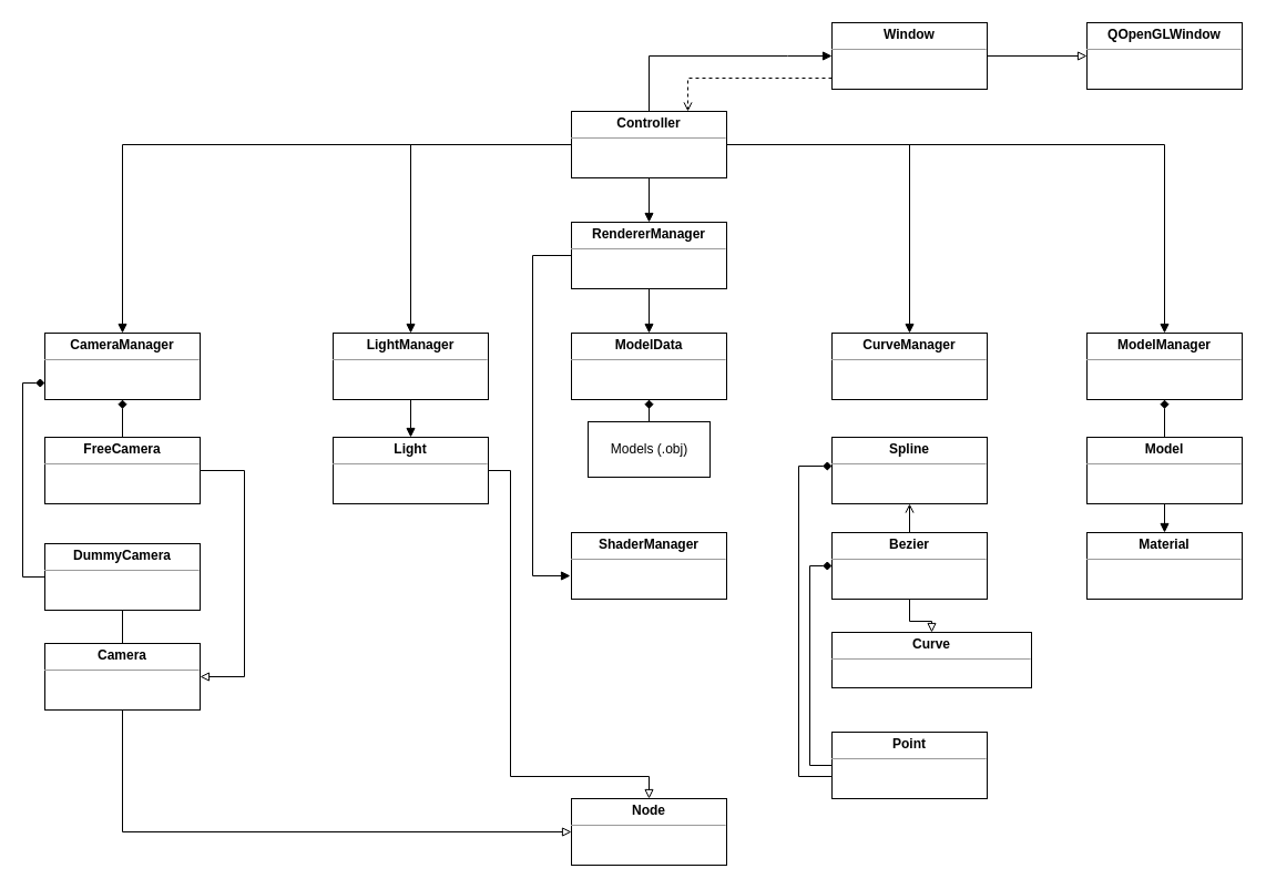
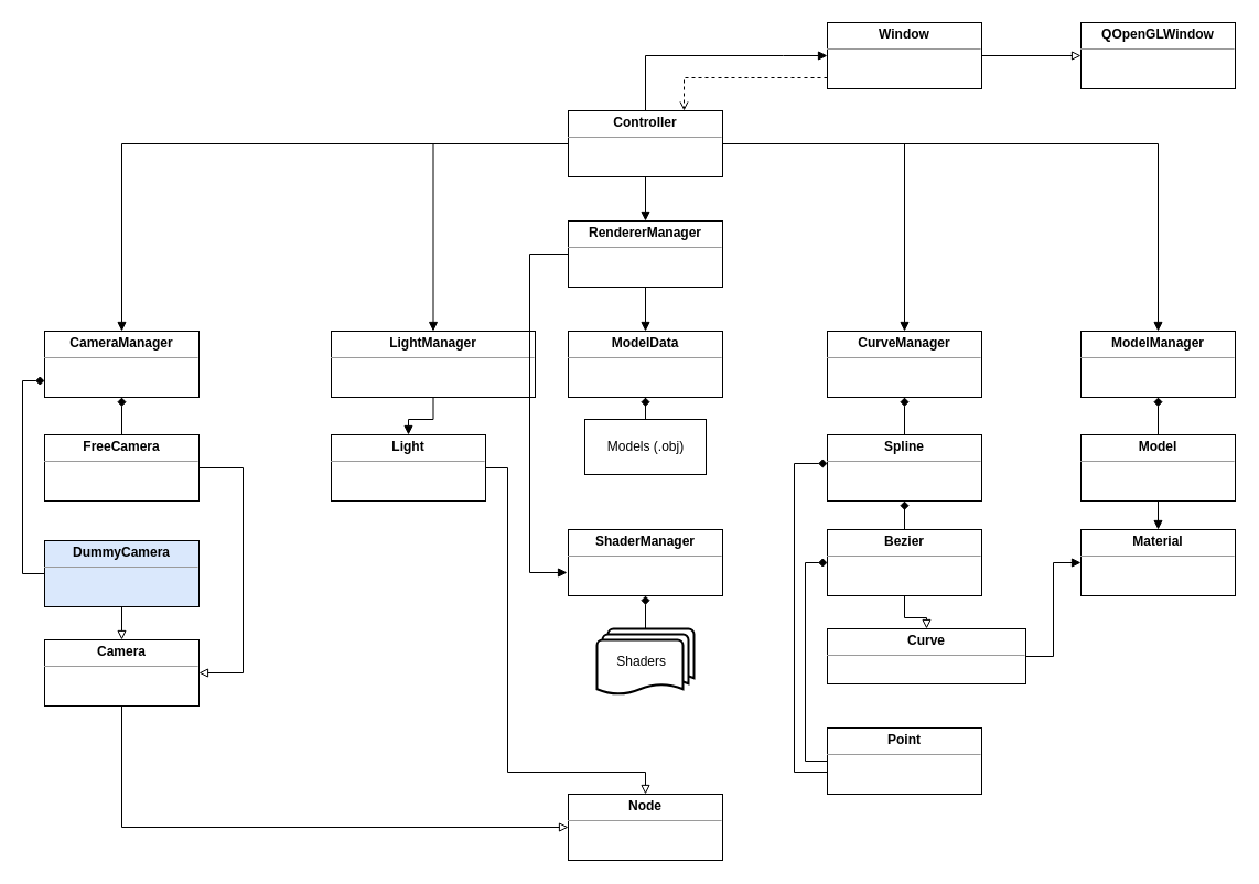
  <mxCell id="0" />
  <mxCell id="1" parent="0" />
  <mxCell id="2" style="edgeStyle=orthogonalEdgeStyle;rounded=0;orthogonalLoop=1;jettySize=auto;html=1;endArrow=block;endFill=1;" parent="1" source="8" edge="1"><mxGeometry relative="1" as="geometry"><mxPoint x="750" y="50" as="targetPoint" /><Array as="points"><mxPoint x="710" y="50" /><mxPoint x="710" y="50" /></Array></mxGeometry></mxCell>
  <mxCell id="3" style="edgeStyle=orthogonalEdgeStyle;rounded=0;orthogonalLoop=1;jettySize=auto;html=1;entryX=0.5;entryY=0;entryDx=0;entryDy=0;endArrow=block;endFill=1;" parent="1" source="8" target="20" edge="1"><mxGeometry relative="1" as="geometry" /></mxCell>
  <mxCell id="4" style="edgeStyle=orthogonalEdgeStyle;rounded=0;orthogonalLoop=1;jettySize=auto;html=1;endArrow=block;endFill=1;" parent="1" source="8" target="15" edge="1"><mxGeometry relative="1" as="geometry" /></mxCell>
  <mxCell id="5" style="edgeStyle=orthogonalEdgeStyle;rounded=0;orthogonalLoop=1;jettySize=auto;html=1;entryX=0.5;entryY=0;entryDx=0;entryDy=0;endArrow=block;endFill=1;" parent="1" source="8" target="13" edge="1"><mxGeometry relative="1" as="geometry" /></mxCell>
  <mxCell id="6" style="edgeStyle=orthogonalEdgeStyle;rounded=0;orthogonalLoop=1;jettySize=auto;html=1;entryX=0.5;entryY=0;entryDx=0;entryDy=0;endArrow=block;endFill=1;" parent="1" source="8" target="17" edge="1"><mxGeometry relative="1" as="geometry" /></mxCell>
  <mxCell id="7" style="edgeStyle=orthogonalEdgeStyle;rounded=0;orthogonalLoop=1;jettySize=auto;html=1;endArrow=block;endFill=1;" parent="1" source="8" target="16" edge="1"><mxGeometry relative="1" as="geometry" /></mxCell>
  <mxCell id="8" value="&lt;p style=&quot;margin:0px;margin-top:4px;text-align:center;&quot;&gt;&lt;b&gt;Controller&lt;/b&gt;&lt;/p&gt;&lt;hr size=&quot;1&quot;&gt;&lt;div style=&quot;height:2px;&quot;&gt;&lt;/div&gt;" style="verticalAlign=top;align=left;overflow=fill;fontSize=12;fontFamily=Helvetica;html=1;rounded=0;" parent="1" vertex="1"><mxGeometry x="515" y="100" width="140" height="60" as="geometry" /></mxCell>
  <mxCell id="9" style="edgeStyle=orthogonalEdgeStyle;rounded=0;orthogonalLoop=1;jettySize=auto;html=1;entryX=0;entryY=0.5;entryDx=0;entryDy=0;endArrow=block;endFill=0;" parent="1" source="11" target="12" edge="1"><mxGeometry relative="1" as="geometry" /></mxCell>
  <mxCell id="10" style="edgeStyle=orthogonalEdgeStyle;rounded=0;orthogonalLoop=1;jettySize=auto;html=1;entryX=0.75;entryY=0;entryDx=0;entryDy=0;endArrow=open;endFill=0;dashed=1;" parent="1" source="11" target="8" edge="1"><mxGeometry relative="1" as="geometry"><Array as="points"><mxPoint x="620" y="70" /></Array></mxGeometry></mxCell>
  <mxCell id="11" value="&lt;p style=&quot;margin:0px;margin-top:4px;text-align:center;&quot;&gt;&lt;b&gt;Window&lt;/b&gt;&lt;/p&gt;&lt;hr size=&quot;1&quot;&gt;&lt;div style=&quot;height:2px;&quot;&gt;&lt;/div&gt;" style="verticalAlign=top;align=left;overflow=fill;fontSize=12;fontFamily=Helvetica;html=1;rounded=0;" parent="1" vertex="1"><mxGeometry x="750" y="20" width="140" height="60" as="geometry" /></mxCell>
  <mxCell id="12" value="&lt;p style=&quot;margin:0px;margin-top:4px;text-align:center;&quot;&gt;&lt;b&gt;QOpenGLWindow&lt;/b&gt;&lt;br&gt;&lt;/p&gt;&lt;hr size=&quot;1&quot;&gt;&lt;div style=&quot;height:2px;&quot;&gt;&lt;/div&gt;" style="verticalAlign=top;align=left;overflow=fill;fontSize=12;fontFamily=Helvetica;html=1;rounded=0;" parent="1" vertex="1"><mxGeometry x="980" y="20" width="140" height="60" as="geometry" /></mxCell>
  <mxCell id="13" value="&lt;p style=&quot;margin:0px;margin-top:4px;text-align:center;&quot;&gt;&lt;b&gt;CameraManager&lt;/b&gt;&lt;/p&gt;&lt;hr size=&quot;1&quot;&gt;&lt;div style=&quot;height:2px;&quot;&gt;&lt;/div&gt;" style="verticalAlign=top;align=left;overflow=fill;fontSize=12;fontFamily=Helvetica;html=1;rounded=0;" parent="1" vertex="1"><mxGeometry x="40" y="300" width="140" height="60" as="geometry" /></mxCell>
  <mxCell id="14" value="" style="edgeStyle=orthogonalEdgeStyle;rounded=0;orthogonalLoop=1;jettySize=auto;html=1;endArrow=block;endFill=1;" parent="1" source="15" target="30" edge="1"><mxGeometry relative="1" as="geometry" /></mxCell>
- <mxCell id="15" value="&lt;p style=&quot;margin:0px;margin-top:4px;text-align:center;&quot;&gt;&lt;b&gt;LightManager&lt;/b&gt;&lt;/p&gt;&lt;hr size=&quot;1&quot;&gt;&lt;div style=&quot;height:2px;&quot;&gt;&lt;/div&gt;" style="verticalAlign=top;align=left;overflow=fill;fontSize=12;fontFamily=Helvetica;html=1;rounded=0;" parent="1" vertex="1"><mxGeometry x="300" y="300" width="140" height="60" as="geometry" /></mxCell>
+ <mxCell id="15" value="&lt;p style=&quot;margin:0px;margin-top:4px;text-align:center;&quot;&gt;&lt;b&gt;LightManager&lt;/b&gt;&lt;/p&gt;&lt;hr size=&quot;1&quot;&gt;&lt;div style=&quot;height:2px;&quot;&gt;&lt;/div&gt;" style="verticalAlign=top;align=left;overflow=fill;fontSize=12;fontFamily=Helvetica;html=1;rounded=0;" parent="1" vertex="1"><mxGeometry x="300" y="300" width="185" height="60" as="geometry" /></mxCell>
  <mxCell id="16" value="&lt;p style=&quot;margin:0px;margin-top:4px;text-align:center;&quot;&gt;&lt;b&gt;ModelManager&lt;/b&gt;&lt;/p&gt;&lt;hr size=&quot;1&quot;&gt;&lt;div style=&quot;height:2px;&quot;&gt;&lt;/div&gt;" style="verticalAlign=top;align=left;overflow=fill;fontSize=12;fontFamily=Helvetica;html=1;rounded=0;" parent="1" vertex="1"><mxGeometry x="980" y="300" width="140" height="60" as="geometry" /></mxCell>
  <mxCell id="17" value="&lt;p style=&quot;margin:0px;margin-top:4px;text-align:center;&quot;&gt;&lt;b&gt;CurveManager&lt;/b&gt;&lt;/p&gt;&lt;hr size=&quot;1&quot;&gt;&lt;div style=&quot;height:2px;&quot;&gt;&lt;/div&gt;" style="verticalAlign=top;align=left;overflow=fill;fontSize=12;fontFamily=Helvetica;html=1;rounded=0;" parent="1" vertex="1"><mxGeometry x="750" y="300" width="140" height="60" as="geometry" /></mxCell>
  <mxCell id="18" style="edgeStyle=orthogonalEdgeStyle;rounded=0;orthogonalLoop=1;jettySize=auto;html=1;endArrow=block;endFill=1;" parent="1" source="20" target="31" edge="1"><mxGeometry relative="1" as="geometry" /></mxCell>
  <mxCell id="19" style="edgeStyle=orthogonalEdgeStyle;rounded=0;orthogonalLoop=1;jettySize=auto;html=1;entryX=-0.007;entryY=0.65;entryDx=0;entryDy=0;entryPerimeter=0;endArrow=block;endFill=1;" parent="1" source="20" target="32" edge="1"><mxGeometry relative="1" as="geometry"><Array as="points"><mxPoint x="480" y="230" /><mxPoint x="480" y="519" /></Array></mxGeometry></mxCell>
  <mxCell id="20" value="&lt;p style=&quot;margin:0px;margin-top:4px;text-align:center;&quot;&gt;&lt;b&gt;RendererManager&lt;/b&gt;&lt;/p&gt;&lt;hr size=&quot;1&quot;&gt;&lt;div style=&quot;height:2px;&quot;&gt;&lt;/div&gt;" style="verticalAlign=top;align=left;overflow=fill;fontSize=12;fontFamily=Helvetica;html=1;rounded=0;" parent="1" vertex="1"><mxGeometry x="515" y="200" width="140" height="60" as="geometry" /></mxCell>
  <mxCell id="21" style="edgeStyle=orthogonalEdgeStyle;rounded=0;orthogonalLoop=1;jettySize=auto;html=1;entryX=0.5;entryY=1;entryDx=0;entryDy=0;endArrow=diamond;endFill=1;" parent="1" source="23" target="13" edge="1"><mxGeometry relative="1" as="geometry" /></mxCell>
  <mxCell id="22" style="edgeStyle=orthogonalEdgeStyle;rounded=0;orthogonalLoop=1;jettySize=auto;html=1;entryX=1;entryY=0.5;entryDx=0;entryDy=0;endArrow=block;endFill=0;" parent="1" source="23" target="28" edge="1"><mxGeometry relative="1" as="geometry"><Array as="points"><mxPoint x="220" y="424" /><mxPoint x="220" y="610" /></Array></mxGeometry></mxCell>
  <mxCell id="23" value="&lt;p style=&quot;margin:0px;margin-top:4px;text-align:center;&quot;&gt;&lt;b&gt;FreeCamera&lt;/b&gt;&lt;/p&gt;&lt;hr size=&quot;1&quot;&gt;&lt;div style=&quot;height:2px;&quot;&gt;&lt;/div&gt;" style="verticalAlign=top;align=left;overflow=fill;fontSize=12;fontFamily=Helvetica;html=1;rounded=0;" parent="1" vertex="1"><mxGeometry x="40" y="394" width="140" height="60" as="geometry" /></mxCell>
  <mxCell id="24" style="edgeStyle=orthogonalEdgeStyle;rounded=0;orthogonalLoop=1;jettySize=auto;html=1;entryX=0;entryY=0.75;entryDx=0;entryDy=0;endArrow=diamond;endFill=1;" parent="1" source="26" target="13" edge="1"><mxGeometry relative="1" as="geometry"><Array as="points"><mxPoint x="20" y="520" /><mxPoint x="20" y="345" /></Array></mxGeometry></mxCell>
- <mxCell id="25" value="" style="edgeStyle=orthogonalEdgeStyle;rounded=0;orthogonalLoop=1;jettySize=auto;html=1;startArrow=none;startFill=0;endArrow=none;endFill=0;" parent="1" source="26" target="28" edge="1"><mxGeometry relative="1" as="geometry" /></mxCell>
- <mxCell id="26" value="&lt;p style=&quot;margin:0px;margin-top:4px;text-align:center;&quot;&gt;&lt;b&gt;DummyCamera&lt;/b&gt;&lt;/p&gt;&lt;hr size=&quot;1&quot;&gt;&lt;div style=&quot;height:2px;&quot;&gt;&lt;/div&gt;" style="verticalAlign=top;align=left;overflow=fill;fontSize=12;fontFamily=Helvetica;html=1;rounded=0;" parent="1" vertex="1"><mxGeometry x="40" y="490" width="140" height="60" as="geometry" /></mxCell>
+ <mxCell id="25" value="" style="edgeStyle=orthogonalEdgeStyle;rounded=0;orthogonalLoop=1;jettySize=auto;html=1;startArrow=none;startFill=0;endArrow=block;endFill=0;" parent="1" source="26" target="28" edge="1"><mxGeometry relative="1" as="geometry" /></mxCell>
+ <mxCell id="26" value="&lt;p style=&quot;margin:0px;margin-top:4px;text-align:center;&quot;&gt;&lt;b&gt;DummyCamera&lt;/b&gt;&lt;/p&gt;&lt;hr size=&quot;1&quot;&gt;&lt;div style=&quot;height:2px;&quot;&gt;&lt;/div&gt;" style="verticalAlign=top;align=left;overflow=fill;fontSize=12;fontFamily=Helvetica;html=1;rounded=0;fillColor=#dae8fc;" parent="1" vertex="1"><mxGeometry x="40" y="490" width="140" height="60" as="geometry" /></mxCell>
  <mxCell id="27" style="edgeStyle=orthogonalEdgeStyle;rounded=0;orthogonalLoop=1;jettySize=auto;html=1;startArrow=none;startFill=0;endArrow=block;endFill=0;" parent="1" source="28" target="37" edge="1"><mxGeometry relative="1" as="geometry"><Array as="points"><mxPoint x="110" y="750" /></Array></mxGeometry></mxCell>
  <mxCell id="28" value="&lt;p style=&quot;margin:0px;margin-top:4px;text-align:center;&quot;&gt;&lt;b&gt;Camera&lt;/b&gt;&lt;/p&gt;&lt;hr size=&quot;1&quot;&gt;&lt;div style=&quot;height:2px;&quot;&gt;&lt;/div&gt;" style="verticalAlign=top;align=left;overflow=fill;fontSize=12;fontFamily=Helvetica;html=1;rounded=0;" parent="1" vertex="1"><mxGeometry x="40" y="580" width="140" height="60" as="geometry" /></mxCell>
  <mxCell id="29" style="edgeStyle=orthogonalEdgeStyle;rounded=0;orthogonalLoop=1;jettySize=auto;html=1;startArrow=none;startFill=0;endArrow=block;endFill=0;" parent="1" source="30" target="37" edge="1"><mxGeometry relative="1" as="geometry"><Array as="points"><mxPoint x="460" y="424" /><mxPoint x="460" y="700" /><mxPoint x="585" y="700" /></Array></mxGeometry></mxCell>
  <mxCell id="30" value="&lt;p style=&quot;margin:0px;margin-top:4px;text-align:center;&quot;&gt;&lt;b&gt;Light&lt;/b&gt;&lt;/p&gt;&lt;hr size=&quot;1&quot;&gt;&lt;div style=&quot;height:2px;&quot;&gt;&lt;/div&gt;" style="verticalAlign=top;align=left;overflow=fill;fontSize=12;fontFamily=Helvetica;html=1;rounded=0;" parent="1" vertex="1"><mxGeometry x="300" y="394" width="140" height="60" as="geometry" /></mxCell>
  <mxCell id="31" value="&lt;p style=&quot;margin:0px;margin-top:4px;text-align:center;&quot;&gt;&lt;b&gt;ModelData&lt;/b&gt;&lt;/p&gt;&lt;hr size=&quot;1&quot;&gt;&lt;div style=&quot;height:2px;&quot;&gt;&lt;/div&gt;" style="verticalAlign=top;align=left;overflow=fill;fontSize=12;fontFamily=Helvetica;html=1;rounded=0;" parent="1" vertex="1"><mxGeometry x="515" y="300" width="140" height="60" as="geometry" /></mxCell>
  <mxCell id="32" value="&lt;p style=&quot;margin:0px;margin-top:4px;text-align:center;&quot;&gt;&lt;b&gt;ShaderManager&lt;/b&gt;&lt;/p&gt;&lt;hr size=&quot;1&quot;&gt;&lt;div style=&quot;height:2px;&quot;&gt;&lt;/div&gt;" style="verticalAlign=top;align=left;overflow=fill;fontSize=12;fontFamily=Helvetica;html=1;rounded=0;" parent="1" vertex="1"><mxGeometry x="515" y="480" width="140" height="60" as="geometry" /></mxCell>
+ <mxCell id="33" style="edgeStyle=orthogonalEdgeStyle;rounded=0;orthogonalLoop=1;jettySize=auto;html=1;entryX=0.5;entryY=1;entryDx=0;entryDy=0;endArrow=diamond;endFill=1;" parent="1" source="34" target="32" edge="1"><mxGeometry relative="1" as="geometry" /></mxCell>
+ <mxCell id="34" value="Shaders&amp;nbsp;&amp;nbsp;" style="strokeWidth=2;html=1;shape=mxgraph.flowchart.multi-document;whiteSpace=wrap;rounded=0;" parent="1" vertex="1"><mxGeometry x="541" y="570" width="88" height="60" as="geometry" /></mxCell>
  <mxCell id="35" style="edgeStyle=orthogonalEdgeStyle;rounded=0;orthogonalLoop=1;jettySize=auto;html=1;entryX=0.5;entryY=1;entryDx=0;entryDy=0;endArrow=diamond;endFill=1;" parent="1" source="36" target="31" edge="1"><mxGeometry relative="1" as="geometry" /></mxCell>
  <mxCell id="36" value="Models (.obj)" style="html=1;rounded=0;" parent="1" vertex="1"><mxGeometry x="530" y="380" width="110" height="50" as="geometry" /></mxCell>
  <mxCell id="37" value="&lt;p style=&quot;margin:0px;margin-top:4px;text-align:center;&quot;&gt;&lt;b&gt;Node&lt;/b&gt;&lt;/p&gt;&lt;hr size=&quot;1&quot;&gt;&lt;div style=&quot;height:2px;&quot;&gt;&lt;/div&gt;" style="verticalAlign=top;align=left;overflow=fill;fontSize=12;fontFamily=Helvetica;html=1;rounded=0;" parent="1" vertex="1"><mxGeometry x="515" y="720" width="140" height="60" as="geometry" /></mxCell>
  <mxCell id="38" style="edgeStyle=orthogonalEdgeStyle;rounded=0;orthogonalLoop=1;jettySize=auto;html=1;entryX=0.5;entryY=0;entryDx=0;entryDy=0;startArrow=none;startFill=0;endArrow=block;endFill=1;" parent="1" source="40" target="48" edge="1"><mxGeometry relative="1" as="geometry" /></mxCell>
  <mxCell id="39" style="edgeStyle=orthogonalEdgeStyle;rounded=0;orthogonalLoop=1;jettySize=auto;html=1;entryX=0.5;entryY=1;entryDx=0;entryDy=0;startArrow=none;startFill=0;endArrow=diamond;endFill=1;" parent="1" source="40" target="16" edge="1"><mxGeometry relative="1" as="geometry" /></mxCell>
  <mxCell id="40" value="&lt;p style=&quot;margin:0px;margin-top:4px;text-align:center;&quot;&gt;&lt;span&gt;Model&lt;/span&gt;&lt;/p&gt;&lt;hr size=&quot;1&quot;&gt;&lt;div style=&quot;height:2px;&quot;&gt;&lt;/div&gt;" style="verticalAlign=top;align=left;overflow=fill;fontSize=12;fontFamily=Helvetica;html=1;fontStyle=1;rounded=0;" parent="1" vertex="1"><mxGeometry x="980" y="394" width="140" height="60" as="geometry" /></mxCell>
- <mxCell id="41" value="" style="edgeStyle=orthogonalEdgeStyle;rounded=0;orthogonalLoop=1;jettySize=auto;html=1;endArrow=open;endFill=1;" parent="1" source="43" target="45" edge="1"><mxGeometry relative="1" as="geometry" /></mxCell>
+ <mxCell id="41" value="" style="edgeStyle=orthogonalEdgeStyle;rounded=0;orthogonalLoop=1;jettySize=auto;html=1;endArrow=diamond;endFill=1;" parent="1" source="43" target="45" edge="1"><mxGeometry relative="1" as="geometry" /></mxCell>
  <mxCell id="42" value="" style="edgeStyle=orthogonalEdgeStyle;rounded=0;orthogonalLoop=1;jettySize=auto;html=1;endArrow=block;endFill=0;" parent="1" source="43" target="47" edge="1"><mxGeometry relative="1" as="geometry" /></mxCell>
  <mxCell id="43" value="&lt;p style=&quot;margin:0px;margin-top:4px;text-align:center;&quot;&gt;&lt;b&gt;Bezier&lt;/b&gt;&lt;/p&gt;&lt;hr size=&quot;1&quot;&gt;&lt;div style=&quot;height:2px;&quot;&gt;&lt;/div&gt;" style="verticalAlign=top;align=left;overflow=fill;fontSize=12;fontFamily=Helvetica;html=1;rounded=0;" parent="1" vertex="1"><mxGeometry x="750" y="480" width="140" height="60" as="geometry" /></mxCell>
+ <mxCell id="44" value="" style="edgeStyle=orthogonalEdgeStyle;rounded=0;orthogonalLoop=1;jettySize=auto;html=1;endArrow=diamond;endFill=1;" parent="1" source="45" target="17" edge="1"><mxGeometry relative="1" as="geometry" /></mxCell>
  <mxCell id="45" value="&lt;p style=&quot;margin:0px;margin-top:4px;text-align:center;&quot;&gt;&lt;b&gt;Spline&lt;/b&gt;&lt;/p&gt;&lt;hr size=&quot;1&quot;&gt;&lt;div style=&quot;height:2px;&quot;&gt;&lt;/div&gt;" style="verticalAlign=top;align=left;overflow=fill;fontSize=12;fontFamily=Helvetica;html=1;rounded=0;" parent="1" vertex="1"><mxGeometry x="750" y="394" width="140" height="60" as="geometry" /></mxCell>
+ <mxCell id="46" style="edgeStyle=orthogonalEdgeStyle;rounded=0;orthogonalLoop=1;jettySize=auto;html=1;entryX=0;entryY=0.5;entryDx=0;entryDy=0;endArrow=block;endFill=1;" parent="1" source="47" target="48" edge="1"><mxGeometry relative="1" as="geometry" /></mxCell>
  <mxCell id="47" value="&lt;p style=&quot;margin:0px;margin-top:4px;text-align:center;&quot;&gt;&lt;b&gt;Curve&lt;/b&gt;&lt;/p&gt;&lt;hr size=&quot;1&quot;&gt;&lt;div style=&quot;height:2px;&quot;&gt;&lt;/div&gt;" style="verticalAlign=top;align=left;overflow=fill;fontSize=12;fontFamily=Helvetica;html=1;rounded=0;" parent="1" vertex="1"><mxGeometry x="750" y="570" width="180" height="50" as="geometry" /></mxCell>
  <mxCell id="48" value="&lt;p style=&quot;margin:0px;margin-top:4px;text-align:center;&quot;&gt;&lt;b&gt;Material&lt;/b&gt;&lt;/p&gt;&lt;hr size=&quot;1&quot;&gt;&lt;div style=&quot;height:2px;&quot;&gt;&lt;/div&gt;" style="verticalAlign=top;align=left;overflow=fill;fontSize=12;fontFamily=Helvetica;html=1;rounded=0;" parent="1" vertex="1"><mxGeometry x="980" y="480" width="140" height="60" as="geometry" /></mxCell>
  <mxCell id="49" style="edgeStyle=orthogonalEdgeStyle;rounded=0;orthogonalLoop=1;jettySize=auto;html=1;entryX=0;entryY=0.5;entryDx=0;entryDy=0;startArrow=none;startFill=0;endArrow=diamond;endFill=1;" parent="1" source="51" target="43" edge="1"><mxGeometry relative="1" as="geometry"><Array as="points"><mxPoint x="730" y="690" /><mxPoint x="730" y="510" /></Array></mxGeometry></mxCell>
  <mxCell id="50" style="edgeStyle=orthogonalEdgeStyle;rounded=0;orthogonalLoop=1;jettySize=auto;html=1;entryX=0;entryY=0.433;entryDx=0;entryDy=0;entryPerimeter=0;startArrow=none;startFill=0;endArrow=diamond;endFill=1;" parent="1" source="51" target="45" edge="1"><mxGeometry relative="1" as="geometry"><Array as="points"><mxPoint x="720" y="700" /><mxPoint x="720" y="420" /></Array></mxGeometry></mxCell>
  <mxCell id="51" value="&lt;p style=&quot;margin:0px;margin-top:4px;text-align:center;&quot;&gt;&lt;b&gt;Point&lt;/b&gt;&lt;/p&gt;&lt;hr size=&quot;1&quot;&gt;&lt;div style=&quot;height:2px;&quot;&gt;&lt;/div&gt;" style="verticalAlign=top;align=left;overflow=fill;fontSize=12;fontFamily=Helvetica;html=1;rounded=0;" parent="1" vertex="1"><mxGeometry x="750" y="660" width="140" height="60" as="geometry" /></mxCell>
